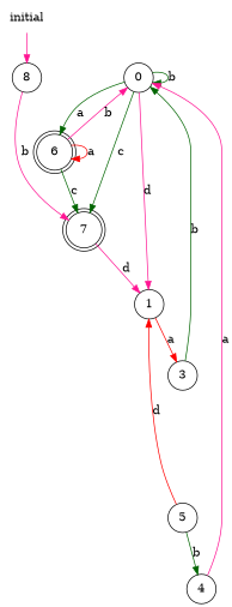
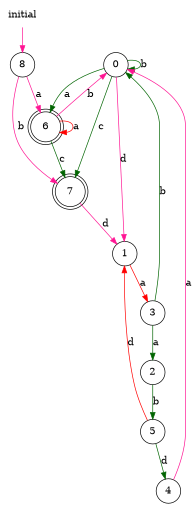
  digraph {
    rankdir=TB
    node [shape=circle]
    edge [color=darkgreen]
    0
    1
    6 [shape=doublecircle]
    7 [shape=doublecircle]
    3
+   2
    5
    4
    initial [shape=plaintext]
    8
    0 -> 0 [label=b]
    0 -> 1 [color=deeppink label=d]
    0 -> 6 [label=a]
    0 -> 7 [label=c]
    1 -> 3 [color=red label=a]
    6 -> 0 [color=deeppink label=b]
    6 -> 6 [color=red label=a]
    6 -> 7 [label=c]
    7 -> 1 [color=deeppink label=d]
    3 -> 0 [label=b]
+   3 -> 2 [label=a]
+   2 -> 5 [label=b]
    5 -> 1 [color=red label=d]
-   5 -> 4 [label=b]
+   5 -> 4 [label=d]
    4 -> 0 [color=deeppink label=a]
    initial -> 8 [color=deeppink]
+   8 -> 6 [color=deeppink label=a]
    8 -> 7 [color=deeppink label=b]
  }
